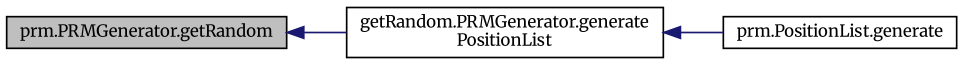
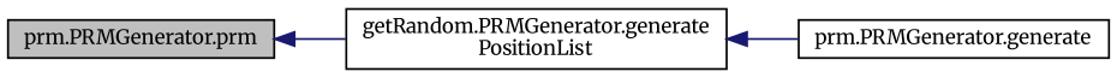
  digraph {
    fontname=Merriweather
    rankdir=LR
    node [color=black fillcolor=white fontname=Merriweather fontsize=10 shape=record style=filled]
    edge [color=midnightblue dir=back fontname=Merriweather fontsize=10 labelfontname=Helvetica labelfontsize=10 style=solid]
-   n1 [fillcolor=grey75 fontcolor=black height=0.2 label="prm.PRMGenerator.getRandom" width=0.4]
+   n1 [fillcolor=grey75 fontcolor=black height=0.2 label="prm.PRMGenerator.prm" width=0.4]
    n2 [height=0.2 label="getRandom.PRMGenerator.generate\lPositionList" width=0.4]
-   n3 [height=0.2 label="prm.PositionList.generate" width=0.4]
+   n3 [height=0.2 label="prm.PRMGenerator.generate" width=0.4]
    n1 -> n2
    n2 -> n3
  }
